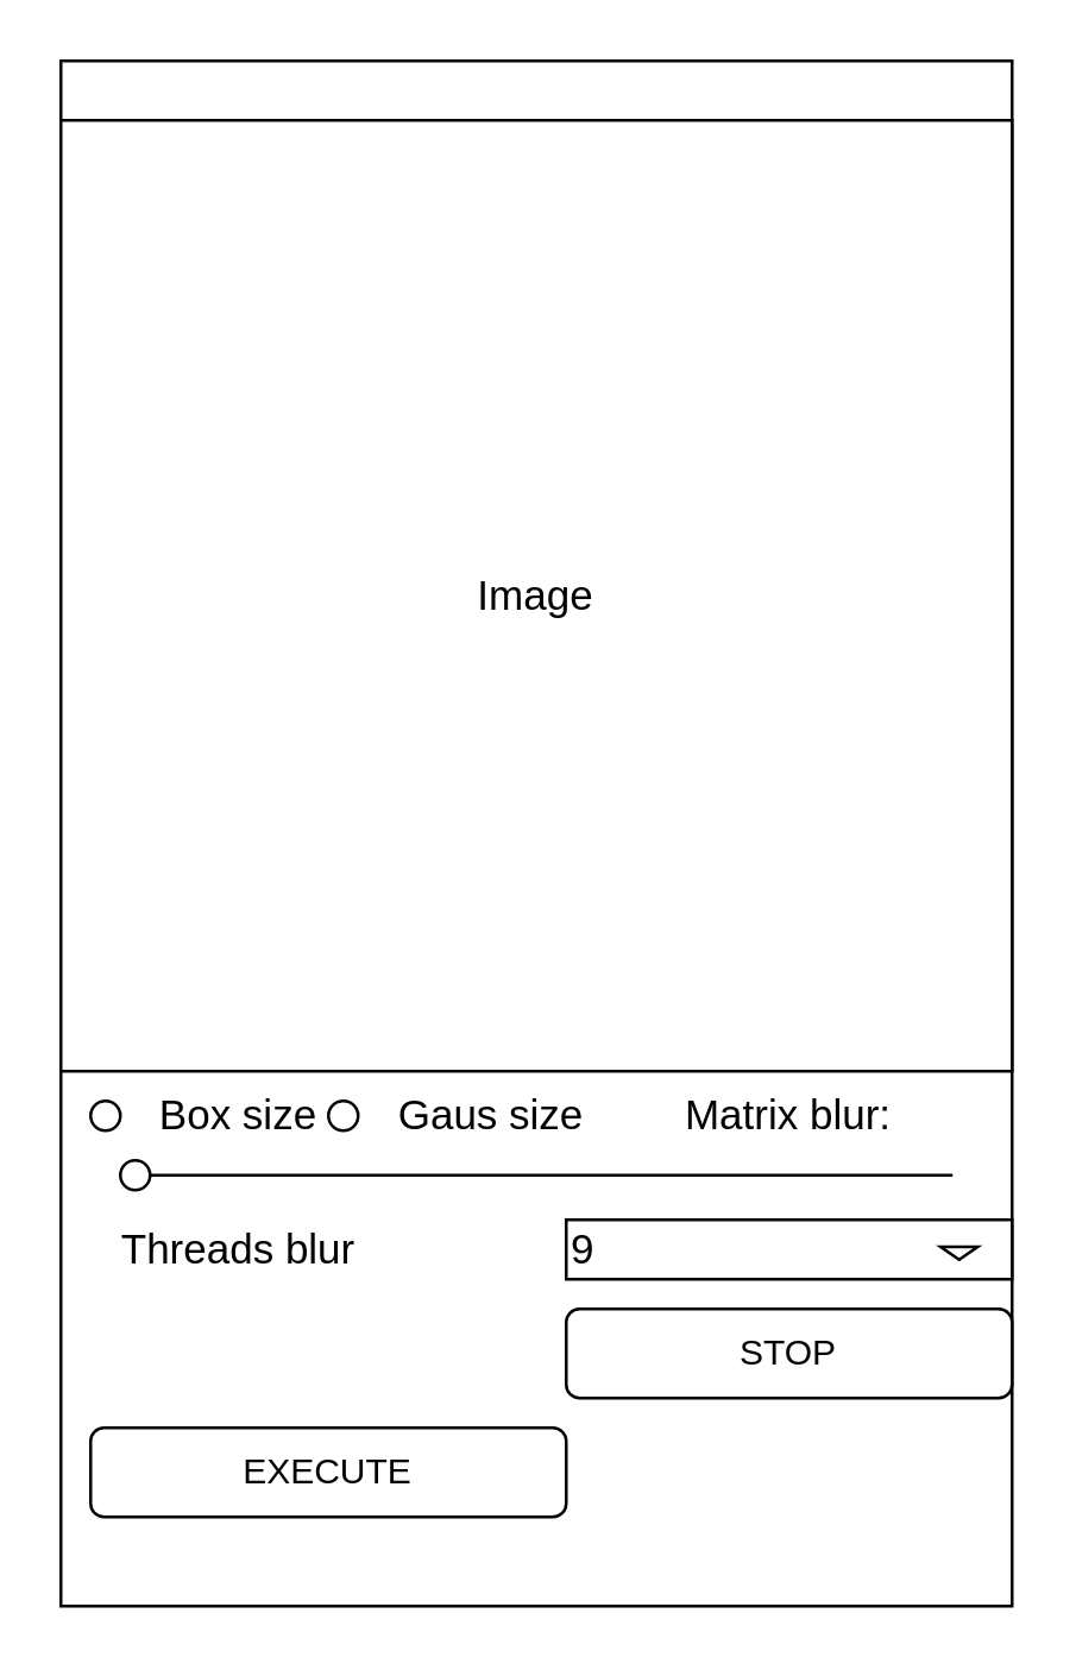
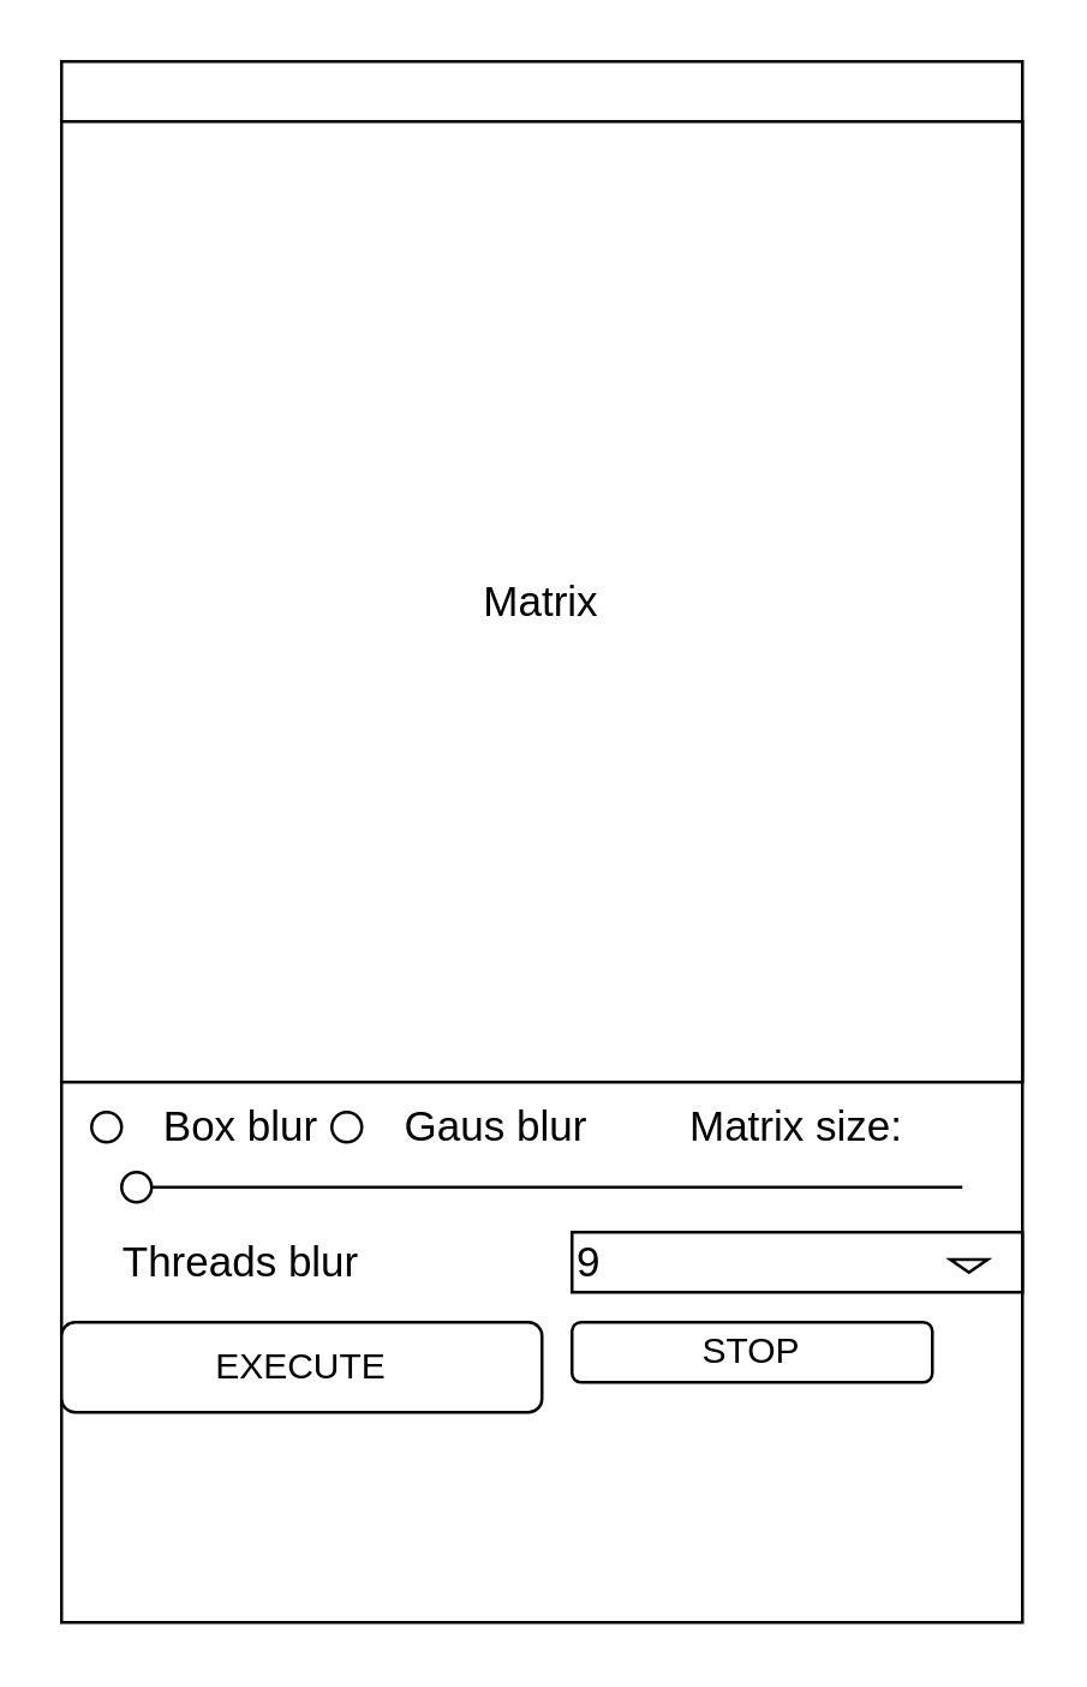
  <mxCell id="0" />
  <mxCell id="1" parent="0" />
  <mxCell id="2" value="" style="rounded=0;whiteSpace=wrap;html=1;" vertex="1" parent="1"><mxGeometry width="320" height="520" as="geometry" x="20" y="20" /></mxCell>
- <mxCell id="3" value="&lt;font style=&quot;font-size: 14px;&quot;&gt;Image&lt;/font&gt;" style="whiteSpace=wrap;html=1;aspect=fixed;" vertex="1" parent="1"><mxGeometry y="40" width="320" height="320" as="geometry" x="20" /></mxCell>
+ <mxCell id="3" value="&lt;font style=&quot;font-size: 14px;&quot;&gt;Matrix&lt;/font&gt;" style="whiteSpace=wrap;html=1;aspect=fixed;" vertex="1" parent="1"><mxGeometry y="40" width="320" height="320" as="geometry" x="20" /></mxCell>
  <mxCell id="4" value="" style="ellipse;whiteSpace=wrap;html=1;aspect=fixed;" vertex="1" parent="1"><mxGeometry x="30" y="370" width="10" height="10" as="geometry" /></mxCell>
- <mxCell id="5" value="&lt;font style=&quot;font-size: 14px;&quot;&gt;Box size&lt;/font&gt;" style="text;html=1;strokeColor=none;fillColor=none;align=center;verticalAlign=middle;whiteSpace=wrap;rounded=0;" vertex="1" parent="1"><mxGeometry x="50" y="370" width="60" height="10" as="geometry" /></mxCell>
+ <mxCell id="5" value="&lt;font style=&quot;font-size: 14px;&quot;&gt;Box blur&lt;/font&gt;" style="text;html=1;strokeColor=none;fillColor=none;align=center;verticalAlign=middle;whiteSpace=wrap;rounded=0;" vertex="1" parent="1"><mxGeometry x="50" y="370" width="60" height="10" as="geometry" /></mxCell>
  <mxCell id="6" value="" style="ellipse;whiteSpace=wrap;html=1;aspect=fixed;" vertex="1" parent="1"><mxGeometry x="110" y="370" width="10" height="10" as="geometry" /></mxCell>
- <mxCell id="7" value="&lt;font style=&quot;font-size: 14px;&quot;&gt;Gaus size&lt;/font&gt;" style="text;html=1;strokeColor=none;fillColor=none;align=center;verticalAlign=middle;whiteSpace=wrap;rounded=0;" vertex="1" parent="1"><mxGeometry x="130" y="370" width="70" height="10" as="geometry" /></mxCell>
- <mxCell id="8" value="&lt;font style=&quot;font-size: 14px;&quot;&gt;Matrix blur:&lt;/font&gt;" style="text;html=1;strokeColor=none;fillColor=none;align=center;verticalAlign=middle;whiteSpace=wrap;rounded=0;" vertex="1" parent="1"><mxGeometry x="220" y="370" width="90" height="10" as="geometry" /></mxCell>
- <mxCell id="9" value="STOP" style="rounded=1;whiteSpace=wrap;html=1;" vertex="1" parent="1"><mxGeometry x="190" y="440" width="150" height="30" as="geometry" /></mxCell>
- <mxCell id="10" value="EXECUTE" style="rounded=1;whiteSpace=wrap;html=1;" vertex="1" parent="1"><mxGeometry x="30" y="480" width="160" height="30" as="geometry" /></mxCell>
+ <mxCell id="7" value="&lt;font style=&quot;font-size: 14px;&quot;&gt;Gaus blur&lt;/font&gt;" style="text;html=1;strokeColor=none;fillColor=none;align=center;verticalAlign=middle;whiteSpace=wrap;rounded=0;" vertex="1" parent="1"><mxGeometry x="130" y="370" width="70" height="10" as="geometry" /></mxCell>
+ <mxCell id="8" value="&lt;font style=&quot;font-size: 14px;&quot;&gt;Matrix size:&lt;/font&gt;" style="text;html=1;strokeColor=none;fillColor=none;align=center;verticalAlign=middle;whiteSpace=wrap;rounded=0;" vertex="1" parent="1"><mxGeometry x="220" y="370" width="90" height="10" as="geometry" /></mxCell>
+ <mxCell id="9" value="STOP" style="rounded=1;whiteSpace=wrap;html=1;" vertex="1" parent="1"><mxGeometry x="190" y="440" width="120" height="20" as="geometry" /></mxCell>
+ <mxCell id="10" value="EXECUTE" style="rounded=1;whiteSpace=wrap;html=1;" vertex="1" parent="1"><mxGeometry y="440" width="160" height="30" as="geometry" x="20" /></mxCell>
  <mxCell id="11" value="&lt;font style=&quot;font-size: 14px;&quot;&gt;Threads blur&lt;/font&gt;" style="text;html=1;strokeColor=none;fillColor=none;align=center;verticalAlign=middle;whiteSpace=wrap;rounded=0;" vertex="1" parent="1"><mxGeometry x="30" y="415" width="100" height="10" as="geometry" /></mxCell>
  <mxCell id="12" value="9" style="rounded=0;whiteSpace=wrap;html=1;fontSize=14;align=left;" vertex="1" parent="1"><mxGeometry x="190" y="410" width="150" height="20" as="geometry" /></mxCell>
  <mxCell id="13" value="" style="triangle;whiteSpace=wrap;html=1;fontSize=14;rotation=90;" vertex="1" parent="1"><mxGeometry x="320" y="415" width="4.37" height="12.5" as="geometry" /></mxCell>
  <mxCell id="14" value="" style="endArrow=none;html=1;rounded=0;fontSize=14;startArrow=none;" edge="1" parent="1" source="15"><mxGeometry width="50" height="50" relative="1" as="geometry"><mxPoint y="400" as="sourcePoint" x="20" /><mxPoint x="320" y="395" as="targetPoint" /></mxGeometry></mxCell>
  <mxCell id="15" value="" style="ellipse;whiteSpace=wrap;html=1;aspect=fixed;fontSize=14;" vertex="1" parent="1"><mxGeometry x="40" y="390" width="10" height="10" as="geometry" /></mxCell>
